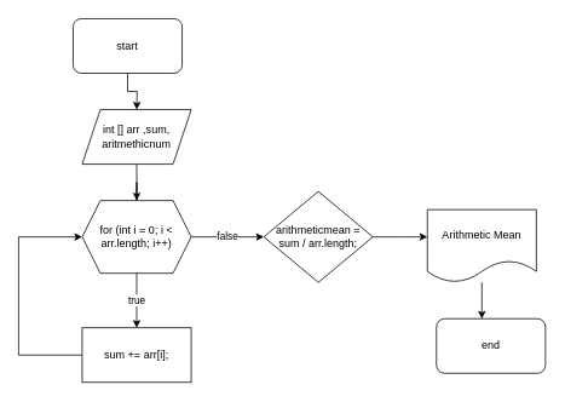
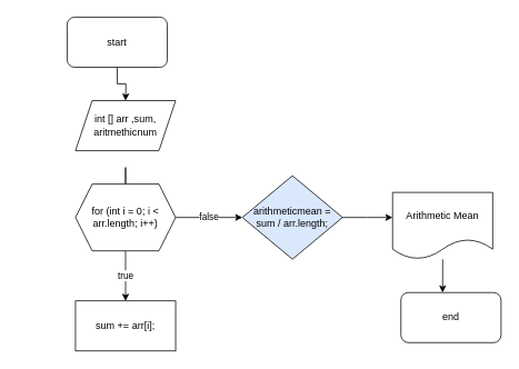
  <mxCell id="0" />
  <mxCell id="1" parent="0" />
  <mxCell id="2" style="edgeStyle=orthogonalEdgeStyle;rounded=0;orthogonalLoop=1;jettySize=auto;html=1;exitX=0.5;exitY=1;exitDx=0;exitDy=0;" edge="1" parent="1" source="3"><mxGeometry relative="1" as="geometry"><mxPoint x="150" y="120" as="targetPoint" /></mxGeometry></mxCell>
  <mxCell id="3" value="start" style="rounded=1;whiteSpace=wrap;html=1;" vertex="1" parent="1"><mxGeometry x="80" y="20" width="120" height="60" as="geometry" /></mxCell>
- <mxCell id="4" style="edgeStyle=orthogonalEdgeStyle;rounded=0;orthogonalLoop=1;jettySize=auto;html=1;exitX=0.5;exitY=1;exitDx=0;exitDy=0;entryX=0.5;entryY=0;entryDx=0;entryDy=0;" edge="1" parent="1" source="5" target="9"><mxGeometry relative="1" as="geometry"><mxPoint x="150" y="200" as="targetPoint" /></mxGeometry></mxCell>
  <mxCell id="5" value="int [] arr ,sum,&lt;br&gt;aritmethicnum" style="shape=parallelogram;perimeter=parallelogramPerimeter;whiteSpace=wrap;html=1;fixedSize=1;" vertex="1" parent="1"><mxGeometry x="90" y="120" width="120" height="60" as="geometry" /></mxCell>
  <mxCell id="6" style="edgeStyle=orthogonalEdgeStyle;rounded=0;orthogonalLoop=1;jettySize=auto;html=1;" edge="1" parent="1" source="9"><mxGeometry relative="1" as="geometry"><mxPoint x="150" y="250" as="targetPoint" /></mxGeometry></mxCell>
  <mxCell id="7" value="true" style="edgeStyle=orthogonalEdgeStyle;rounded=0;orthogonalLoop=1;jettySize=auto;html=1;exitX=0.5;exitY=1;exitDx=0;exitDy=0;" edge="1" parent="1" source="9"><mxGeometry relative="1" as="geometry"><mxPoint x="150" y="360" as="targetPoint" /></mxGeometry></mxCell>
  <mxCell id="8" value="false" style="edgeStyle=orthogonalEdgeStyle;rounded=0;orthogonalLoop=1;jettySize=auto;html=1;exitX=1;exitY=0.5;exitDx=0;exitDy=0;" edge="1" parent="1" source="9"><mxGeometry relative="1" as="geometry"><mxPoint x="290" y="260" as="targetPoint" /></mxGeometry></mxCell>
  <mxCell id="9" value="for (int i = 0; i &amp;lt; arr.length; i++)" style="shape=hexagon;perimeter=hexagonPerimeter2;whiteSpace=wrap;html=1;fixedSize=1;" vertex="1" parent="1"><mxGeometry x="90" y="220" width="120" height="80" as="geometry" /></mxCell>
- <mxCell id="10" style="edgeStyle=orthogonalEdgeStyle;rounded=0;orthogonalLoop=1;jettySize=auto;html=1;exitX=0;exitY=0.5;exitDx=0;exitDy=0;entryX=0;entryY=0.5;entryDx=0;entryDy=0;" edge="1" parent="1" source="11" target="9"><mxGeometry relative="1" as="geometry"><mxPoint x="80" y="270" as="targetPoint" /><Array as="points"><mxPoint x="20" y="390" /><mxPoint x="20" y="260" /></Array></mxGeometry></mxCell>
  <mxCell id="11" value="sum += arr[i];" style="rounded=0;whiteSpace=wrap;html=1;" vertex="1" parent="1"><mxGeometry x="90" y="360" width="120" height="60" as="geometry" /></mxCell>
  <mxCell id="12" style="edgeStyle=orthogonalEdgeStyle;rounded=0;orthogonalLoop=1;jettySize=auto;html=1;exitX=1;exitY=0.5;exitDx=0;exitDy=0;" edge="1" parent="1" source="13"><mxGeometry relative="1" as="geometry"><mxPoint x="470" y="260" as="targetPoint" /></mxGeometry></mxCell>
- <mxCell id="13" value="arithmeticmean = sum / arr.length;" style="rhombus;whiteSpace=wrap;html=1;" vertex="1" parent="1"><mxGeometry x="290" y="210" width="120" height="100" as="geometry" /></mxCell>
+ <mxCell id="13" value="arithmeticmean = sum / arr.length;" style="rhombus;whiteSpace=wrap;html=1;fillColor=#dae8fc;" vertex="1" parent="1"><mxGeometry x="290" y="210" width="120" height="100" as="geometry" /></mxCell>
  <mxCell id="14" style="edgeStyle=orthogonalEdgeStyle;rounded=0;orthogonalLoop=1;jettySize=auto;html=1;" edge="1" parent="1" source="15"><mxGeometry relative="1" as="geometry"><mxPoint x="530" y="350" as="targetPoint" /></mxGeometry></mxCell>
  <mxCell id="15" value="Arithmetic Mean" style="shape=document;whiteSpace=wrap;html=1;boundedLbl=1;" vertex="1" parent="1"><mxGeometry x="470" y="230" width="120" height="80" as="geometry" /></mxCell>
  <mxCell id="16" value="end" style="rounded=1;whiteSpace=wrap;html=1;" vertex="1" parent="1"><mxGeometry x="480" y="350" width="120" height="60" as="geometry" /></mxCell>
